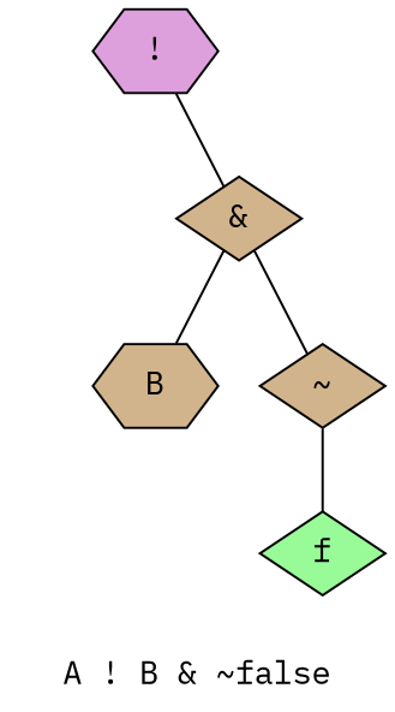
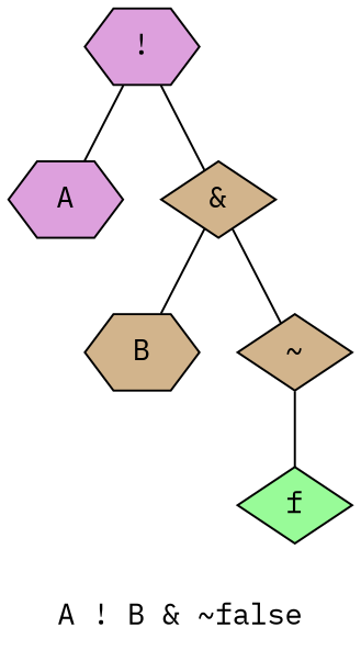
  graph {
    label="A ! B & ~false"
    fontname="IBM Plex Mono"
    node [style=filled fillcolor=tan shape=hexagon fontname="IBM Plex Mono"]
    edge [fontname="IBM Plex Mono"]
    n1 [label="!" fillcolor=plum]
+   n2 [label=A fillcolor=plum]
    n3 [label="&" shape=diamond]
    n4 [label=B]
    n5 [label="~" shape=diamond]
    n6 [label=f fillcolor=palegreen shape=diamond]
+   n1 -- n2
    n1 -- n3
    n3 -- n4
    n3 -- n5
    n5 -- n6
  }
